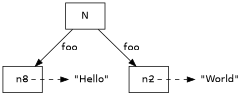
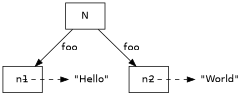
  digraph {
    fontname=Helvetica
    node [fontname=Helvetica shape=box]
    edge [fontname=Helvetica]
-   n1 [label=n8]
+   n1
    v1 [label="\"Hello\"" shape=plaintext]
    n2
    v2 [label="\"World\"" shape=plaintext]
    root [label=N]
    subgraph sub_1 {
      rank=same
      n1
      v1
    }
    subgraph sub_2 {
      rank=same
      n2
      v2
    }
    n1 -> v1 [style=dashed tailclip=false]
    n2 -> v2 [style=dashed tailclip=false]
    root -> n1 [label=" foo"]
    root -> n2 [label=" foo"]
  }
